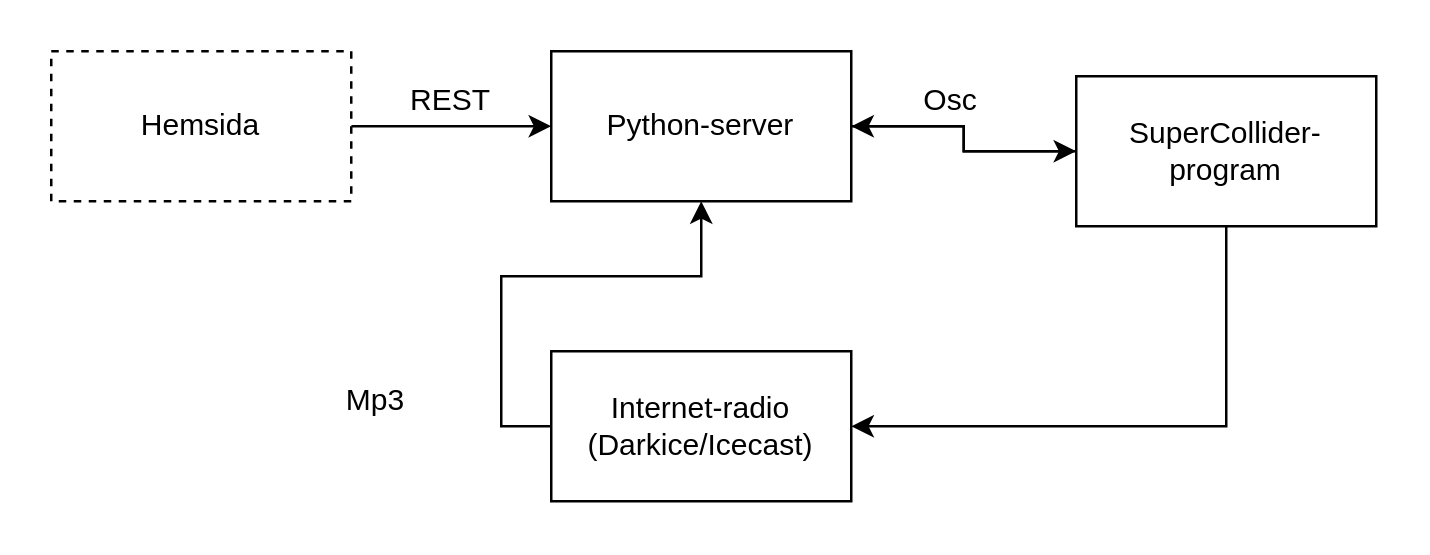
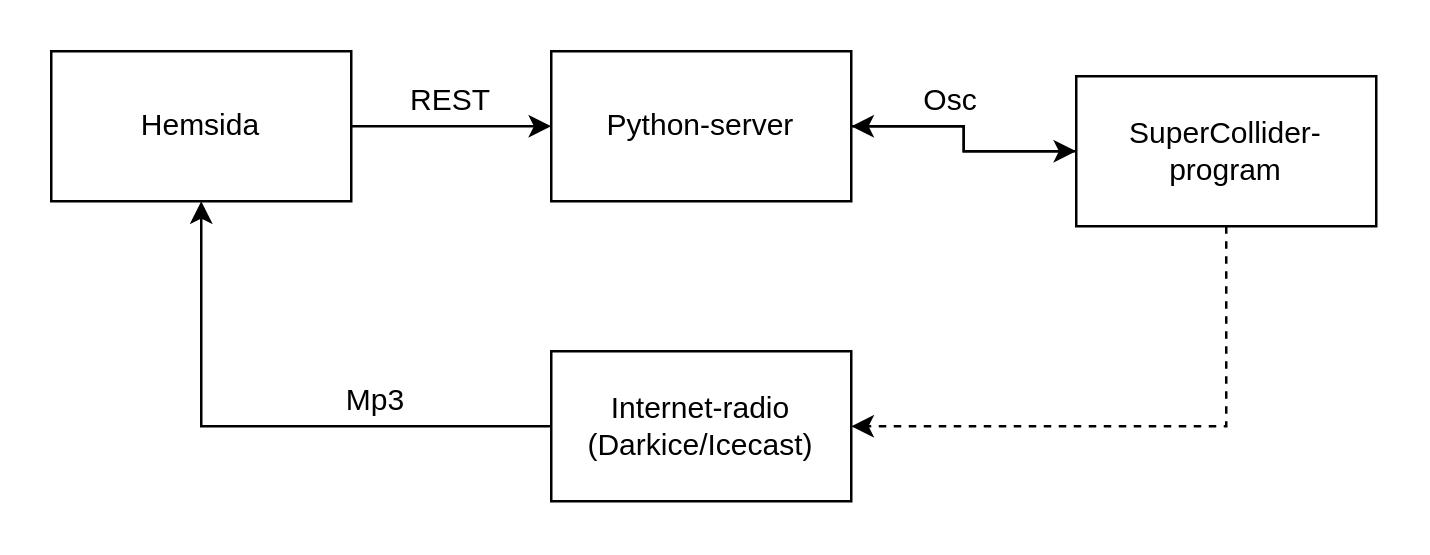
  <mxCell id="0" />
  <mxCell id="1" parent="0" />
  <mxCell id="2" style="edgeStyle=orthogonalEdgeStyle;rounded=0;orthogonalLoop=1;jettySize=auto;html=1;exitX=1;exitY=0.5;exitDx=0;exitDy=0;entryX=0;entryY=0.5;entryDx=0;entryDy=0;" edge="1" parent="1" source="3" target="5"><mxGeometry relative="1" as="geometry" /></mxCell>
- <mxCell id="3" value="Hemsida" style="rounded=0;whiteSpace=wrap;html=1;dashed=1;" vertex="1" parent="1"><mxGeometry x="20" y="20" width="120" height="60" as="geometry" /></mxCell>
+ <mxCell id="3" value="Hemsida" style="rounded=0;whiteSpace=wrap;html=1;" vertex="1" parent="1"><mxGeometry x="20" y="20" width="120" height="60" as="geometry" /></mxCell>
  <mxCell id="4" style="edgeStyle=orthogonalEdgeStyle;rounded=0;orthogonalLoop=1;jettySize=auto;html=1;exitX=1;exitY=0.5;exitDx=0;exitDy=0;entryX=0;entryY=0.5;entryDx=0;entryDy=0;" edge="1" parent="1" source="5" target="8"><mxGeometry relative="1" as="geometry" /></mxCell>
  <mxCell id="5" value="Python-server" style="rounded=0;whiteSpace=wrap;html=1;" vertex="1" parent="1"><mxGeometry x="220" y="20" width="120" height="60" as="geometry" /></mxCell>
  <mxCell id="6" style="edgeStyle=orthogonalEdgeStyle;rounded=0;orthogonalLoop=1;jettySize=auto;html=1;exitX=0;exitY=0.5;exitDx=0;exitDy=0;entryX=1;entryY=0.5;entryDx=0;entryDy=0;" edge="1" parent="1" source="8" target="5"><mxGeometry relative="1" as="geometry" /></mxCell>
- <mxCell id="7" style="edgeStyle=orthogonalEdgeStyle;rounded=0;orthogonalLoop=1;jettySize=auto;html=1;exitX=0.5;exitY=1;exitDx=0;exitDy=0;entryX=1;entryY=0.5;entryDx=0;entryDy=0;" edge="1" parent="1" source="8" target="10"><mxGeometry relative="1" as="geometry" /></mxCell>
+ <mxCell id="7" style="edgeStyle=orthogonalEdgeStyle;rounded=0;orthogonalLoop=1;jettySize=auto;html=1;exitX=0.5;exitY=1;exitDx=0;exitDy=0;entryX=1;entryY=0.5;entryDx=0;entryDy=0;dashed=1;" edge="1" parent="1" source="8" target="10"><mxGeometry relative="1" as="geometry" /></mxCell>
  <mxCell id="8" value="SuperCollider-program" style="rounded=0;whiteSpace=wrap;html=1;" vertex="1" parent="1"><mxGeometry x="430" y="30" width="120" height="60" as="geometry" /></mxCell>
- <mxCell id="9" style="edgeStyle=orthogonalEdgeStyle;rounded=0;orthogonalLoop=1;jettySize=auto;html=1;exitX=0;exitY=0.5;exitDx=0;exitDy=0;" edge="1" parent="1" source="10" target="5"><mxGeometry relative="1" as="geometry" /></mxCell>
+ <mxCell id="9" style="edgeStyle=orthogonalEdgeStyle;rounded=0;orthogonalLoop=1;jettySize=auto;html=1;exitX=0;exitY=0.5;exitDx=0;exitDy=0;entryX=0.5;entryY=1;entryDx=0;entryDy=0;" edge="1" parent="1" source="10" target="3"><mxGeometry relative="1" as="geometry" /></mxCell>
  <mxCell id="10" value="Internet-radio&lt;br&gt;(Darkice/Icecast)" style="rounded=0;whiteSpace=wrap;html=1;" vertex="1" parent="1"><mxGeometry x="220" y="140" width="120" height="60" as="geometry" /></mxCell>
  <mxCell id="11" value="Osc" style="text;html=1;strokeColor=none;fillColor=none;align=center;verticalAlign=middle;whiteSpace=wrap;rounded=0;" vertex="1" parent="1"><mxGeometry x="360" y="30" width="40" height="20" as="geometry" /></mxCell>
  <mxCell id="12" value="Mp3" style="text;html=1;strokeColor=none;fillColor=none;align=center;verticalAlign=middle;whiteSpace=wrap;rounded=0;" vertex="1" parent="1"><mxGeometry x="130" y="150" width="40" height="20" as="geometry" /></mxCell>
  <mxCell id="13" value="REST" style="text;html=1;strokeColor=none;fillColor=none;align=center;verticalAlign=middle;whiteSpace=wrap;rounded=0;" vertex="1" parent="1"><mxGeometry x="160" y="30" width="40" height="20" as="geometry" /></mxCell>
